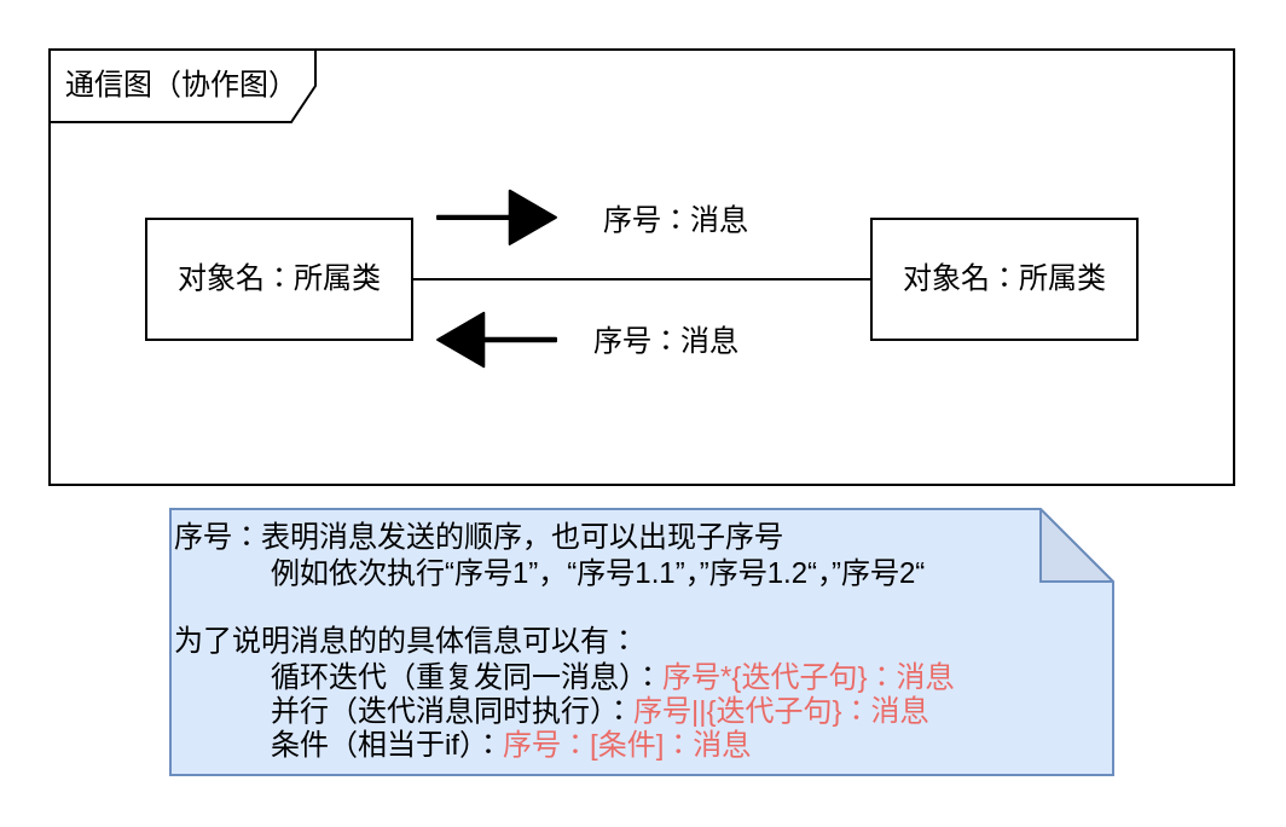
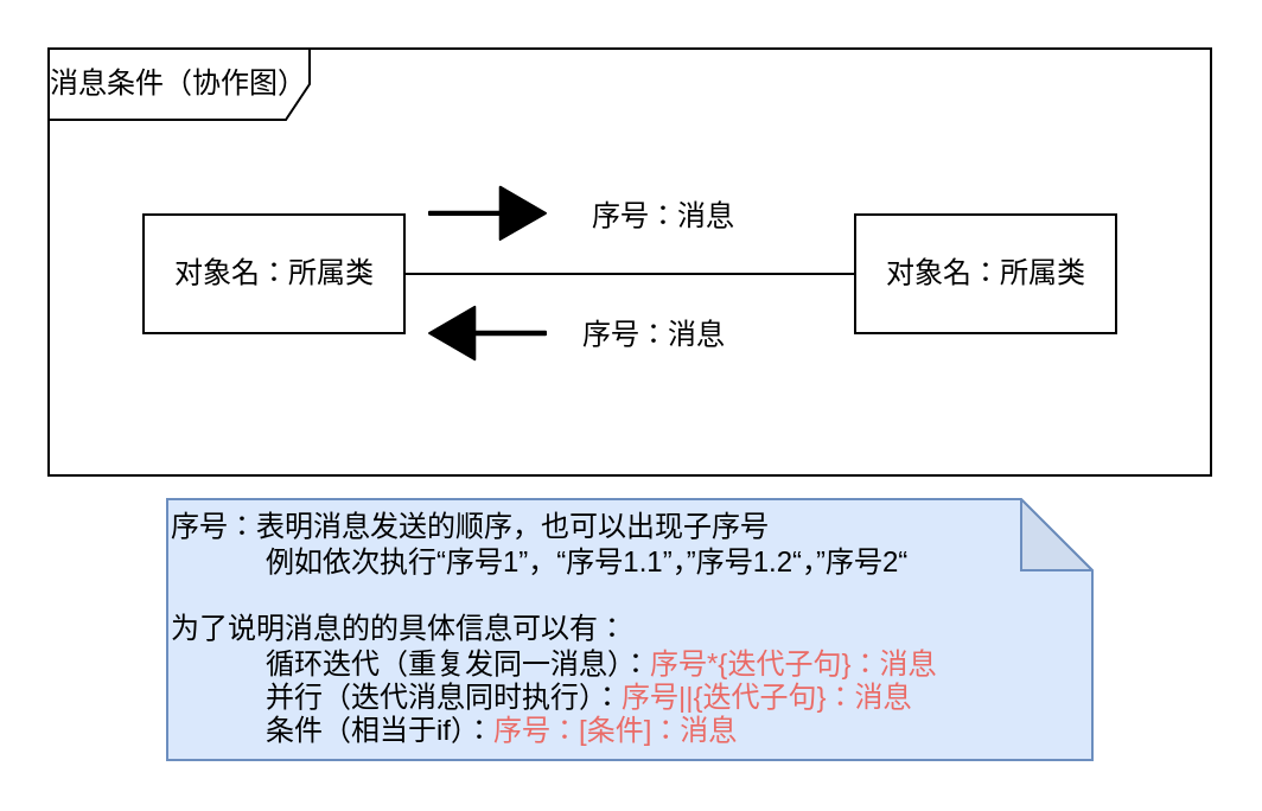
  <mxCell id="0" />
  <mxCell id="1" parent="0" />
  <mxCell id="2" value="" style="shape=flexArrow;endArrow=classic;html=1;width=1.143;endSize=6.046;fillColor=#000000;" edge="1" parent="1"><mxGeometry width="50" height="50" relative="1" as="geometry"><mxPoint x="180" y="89.43" as="sourcePoint" /><mxPoint x="230" y="89.43" as="targetPoint" /></mxGeometry></mxCell>
  <mxCell id="3" value="序号：消息" style="text;html=1;align=center;verticalAlign=middle;resizable=0;points=[];labelBackgroundColor=#ffffff;" vertex="1" connectable="0" parent="2"><mxGeometry x="-0.46" y="3" relative="1" as="geometry"><mxPoint x="84.02" y="3.68" as="offset" /></mxGeometry></mxCell>
  <mxCell id="4" value="" style="edgeStyle=orthogonalEdgeStyle;rounded=0;orthogonalLoop=1;jettySize=auto;html=1;endArrow=none;endFill=0;" edge="1" parent="1" source="5" target="6"><mxGeometry relative="1" as="geometry" /></mxCell>
  <mxCell id="5" value="对象名：所属类" style="html=1;" vertex="1" parent="1"><mxGeometry x="60" y="90" width="110" height="50" as="geometry" /></mxCell>
  <mxCell id="6" value="对象名：所属类" style="html=1;" vertex="1" parent="1"><mxGeometry x="360" y="90" width="110" height="50" as="geometry" /></mxCell>
  <mxCell id="7" value="" style="shape=flexArrow;endArrow=classic;html=1;width=1.143;endSize=6.046;fillColor=#000000;" edge="1" parent="1"><mxGeometry width="50" height="50" relative="1" as="geometry"><mxPoint x="230" y="140" as="sourcePoint" /><mxPoint x="180" y="140" as="targetPoint" /></mxGeometry></mxCell>
  <mxCell id="8" value="序号：消息" style="text;html=1;align=center;verticalAlign=middle;resizable=0;points=[];labelBackgroundColor=#ffffff;" vertex="1" connectable="0" parent="7"><mxGeometry x="-0.46" y="3" relative="1" as="geometry"><mxPoint x="58.88" y="-2.88" as="offset" /></mxGeometry></mxCell>
  <mxCell id="9" value="序号：表明消息发送的顺序，也可以出现子序号&lt;br&gt;&lt;blockquote style=&quot;margin: 0 0 0 40px ; border: none ; padding: 0px&quot;&gt;例如依次执行“序号1”，“序号1.1”，”序号1.2“，”序号2“&lt;/blockquote&gt;&lt;blockquote style=&quot;margin: 0 0 0 40px ; border: none ; padding: 0px&quot;&gt;&lt;br&gt;&lt;/blockquote&gt;为了说明消息的的具体信息可以有：&lt;br&gt;&lt;blockquote style=&quot;margin: 0 0 0 40px ; border: none ; padding: 0px&quot;&gt;循环迭代（重复发同一消息）：&lt;font color=&quot;#ea6b66&quot;&gt;序号*{迭代子句}：消息&lt;/font&gt;&lt;/blockquote&gt;&lt;blockquote style=&quot;margin: 0 0 0 40px ; border: none ; padding: 0px&quot;&gt;并行（迭代消息同时执行）：&lt;font color=&quot;#ea6b66&quot;&gt;序号||{迭代子句}：消息&lt;/font&gt;&lt;/blockquote&gt;&lt;blockquote style=&quot;margin: 0 0 0 40px ; border: none ; padding: 0px&quot;&gt;条件（相当于if）：&lt;font color=&quot;#ea6b66&quot;&gt;序号：[条件]：消息&lt;/font&gt;&lt;/blockquote&gt;" style="shape=note;whiteSpace=wrap;html=1;backgroundOutline=1;darkOpacity=0.05;fillColor=#dae8fc;strokeColor=#6c8ebf;align=left;" vertex="1" parent="1"><mxGeometry x="70" y="210" width="390" height="110" as="geometry" /></mxCell>
- <mxCell id="10" value="&lt;span style=&quot;white-space: nowrap&quot;&gt;通信图（协作图）&lt;/span&gt;" style="shape=umlFrame;whiteSpace=wrap;html=1;width=110;height=30;" vertex="1" parent="1"><mxGeometry x="20" y="20" width="490" height="180" as="geometry" /></mxCell>
+ <mxCell id="10" value="&lt;span style=&quot;white-space: nowrap&quot;&gt;消息条件（协作图）&lt;/span&gt;" style="shape=umlFrame;whiteSpace=wrap;html=1;width=110;height=30;" vertex="1" parent="1"><mxGeometry x="20" y="20" width="490" height="180" as="geometry" /></mxCell>
